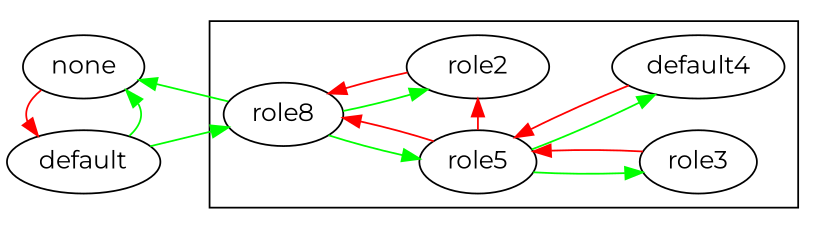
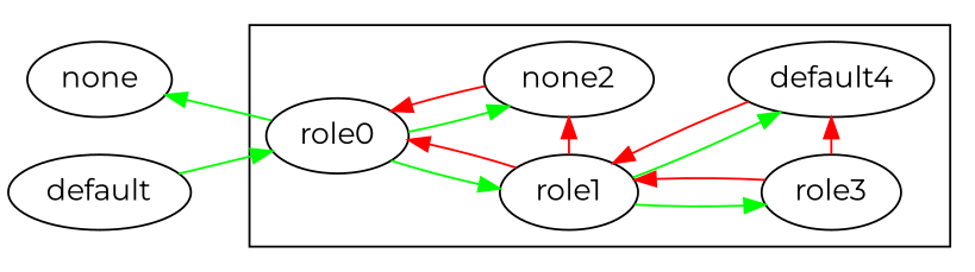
  digraph {
    compound=true
    fontname=Montserrat
    rankdir=LR
    node [fontname=Montserrat]
    edge [color=green fontname=Montserrat]
    default
    none
-   role0 [label=role8]
-   role1 [label=role5]
-   role2
+   role0
+   role1
+   role2 [label=none2]
    role3
    n7 [label=default4]
    subgraph sub_1 {
      rank=same
      default
      none
    }
    subgraph cluster_2 {
      subgraph sub_3 {
        rank=same
        role0
      }
      subgraph sub_4 {
        rank=same
        role1
        role2
      }
      subgraph sub_5 {
        rank=same
        role3
        n7
      }
    }
-   default -> none
    default -> role0
-   none -> default [color=red]
    role0 -> none
    role0 -> role1
    role0 -> role2
    role1 -> role0 [color=red]
    role1 -> role2 [color=red]
    role1 -> role3
    role1 -> n7
    role2 -> role0 [color=red]
    role3 -> role1 [color=red]
+   role3 -> n7 [color=red]
    n7 -> role1 [color=red]
  }
